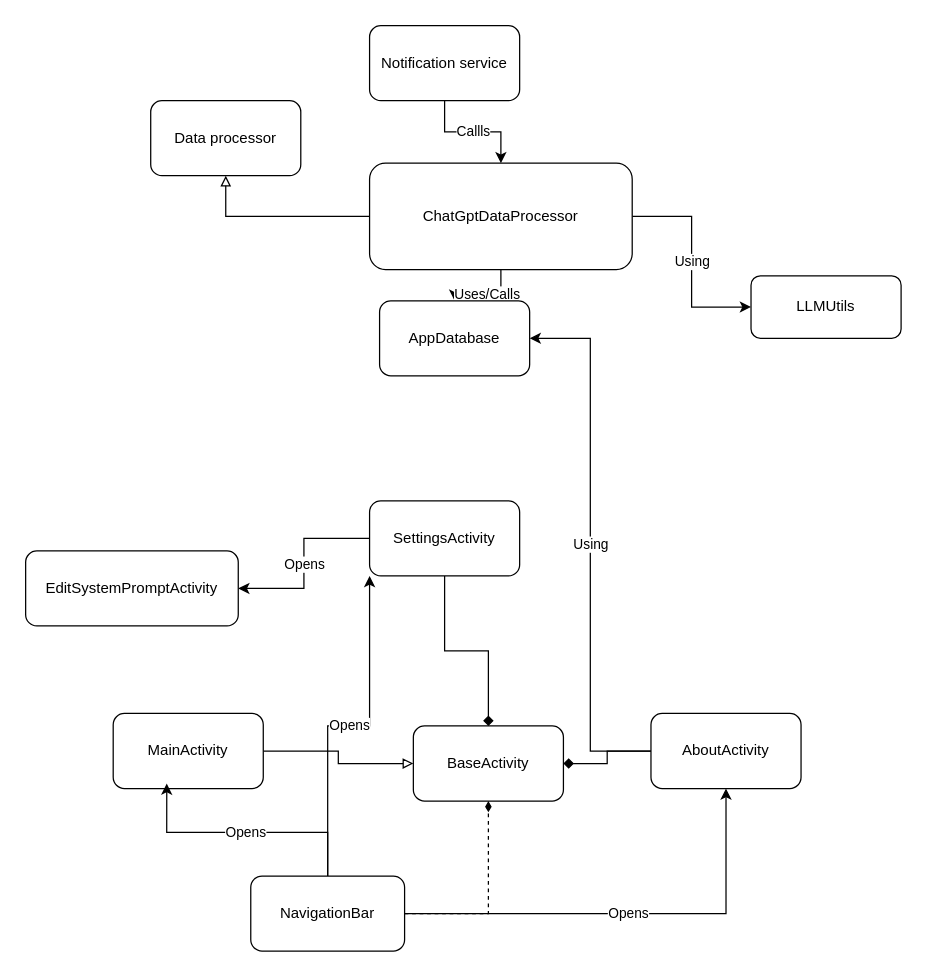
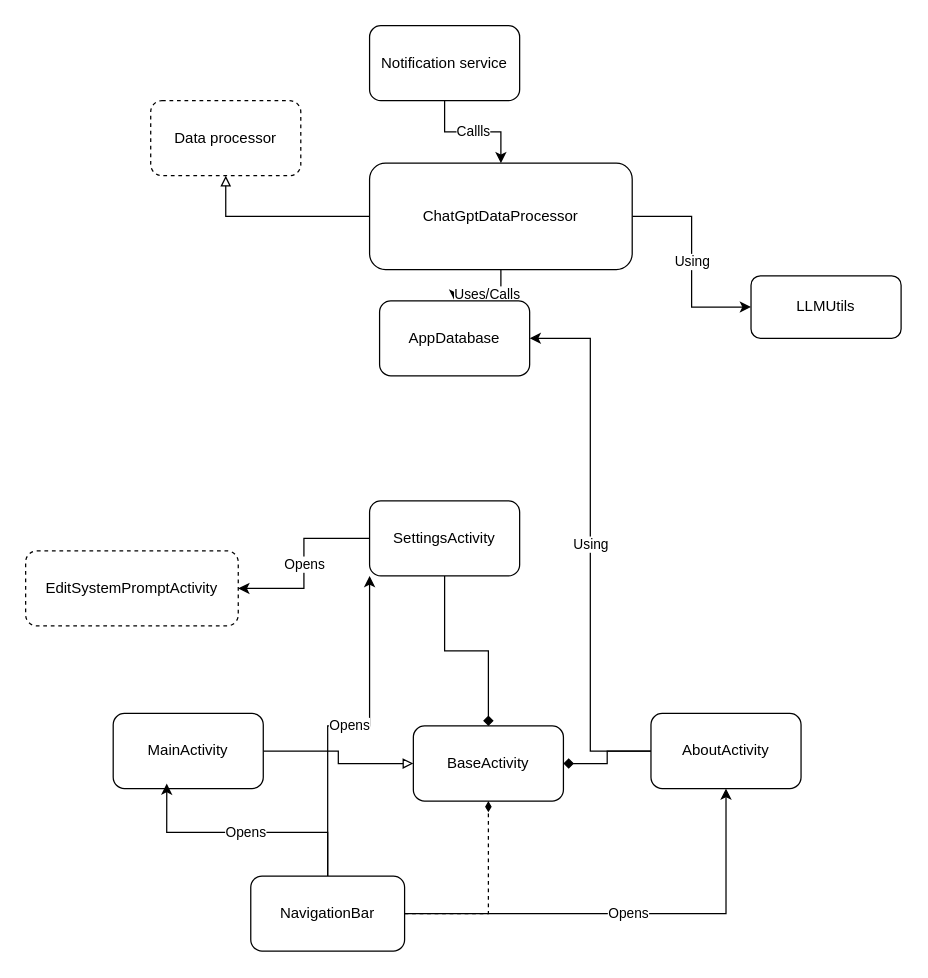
  <mxCell id="0" />
  <mxCell id="1" parent="0" />
  <mxCell id="2" value="Callls" style="edgeStyle=orthogonalEdgeStyle;rounded=0;orthogonalLoop=1;jettySize=auto;html=1;" edge="1" parent="1" source="3" target="8"><mxGeometry relative="1" as="geometry" /></mxCell>
  <mxCell id="3" value="Notification service" style="rounded=1;whiteSpace=wrap;html=1;" parent="1" vertex="1"><mxGeometry x="295" y="20" width="120" height="60" as="geometry" /></mxCell>
  <mxCell id="4" value="LLMUtils" style="rounded=1;whiteSpace=wrap;html=1;" parent="1" vertex="1"><mxGeometry x="600" y="220" width="120" height="50" as="geometry" /></mxCell>
  <mxCell id="5" style="edgeStyle=orthogonalEdgeStyle;rounded=0;orthogonalLoop=1;jettySize=auto;html=1;entryX=0.5;entryY=1;entryDx=0;entryDy=0;endArrow=block;endFill=0;" edge="1" parent="1" source="8" target="9"><mxGeometry relative="1" as="geometry" /></mxCell>
  <mxCell id="6" value="Using" style="edgeStyle=orthogonalEdgeStyle;rounded=0;orthogonalLoop=1;jettySize=auto;html=1;exitX=1;exitY=0.5;exitDx=0;exitDy=0;entryX=0;entryY=0.5;entryDx=0;entryDy=0;" edge="1" parent="1" source="8" target="4"><mxGeometry relative="1" as="geometry" /></mxCell>
  <mxCell id="7" value="Uses/Calls" style="edgeStyle=orthogonalEdgeStyle;rounded=0;orthogonalLoop=1;jettySize=auto;html=1;" edge="1" parent="1" source="8" target="10"><mxGeometry relative="1" as="geometry" /></mxCell>
  <mxCell id="8" value="ChatGptDataProcessor" style="rounded=1;whiteSpace=wrap;html=1;" vertex="1" parent="1"><mxGeometry x="295" y="130" width="210" height="85" as="geometry" /></mxCell>
- <mxCell id="9" value="Data processor" style="rounded=1;whiteSpace=wrap;html=1;" vertex="1" parent="1"><mxGeometry x="120" y="80" width="120" height="60" as="geometry" /></mxCell>
+ <mxCell id="9" value="Data processor" style="rounded=1;whiteSpace=wrap;html=1;dashed=1;" vertex="1" parent="1"><mxGeometry x="120" y="80" width="120" height="60" as="geometry" /></mxCell>
  <mxCell id="10" value="AppDatabase" style="rounded=1;whiteSpace=wrap;html=1;" vertex="1" parent="1"><mxGeometry x="303" y="240" width="120" height="60" as="geometry" /></mxCell>
  <mxCell id="11" value="BaseActivity" style="rounded=1;whiteSpace=wrap;html=1;" vertex="1" parent="1"><mxGeometry x="330" y="580" width="120" height="60" as="geometry" /></mxCell>
  <mxCell id="12" value="" style="edgeStyle=orthogonalEdgeStyle;rounded=0;orthogonalLoop=1;jettySize=auto;html=1;endArrow=diamondThin;endFill=1;dashed=1;" edge="1" parent="1" source="15" target="11"><mxGeometry relative="1" as="geometry" /></mxCell>
  <mxCell id="13" value="Opens" style="edgeStyle=orthogonalEdgeStyle;rounded=0;orthogonalLoop=1;jettySize=auto;html=1;entryX=0.5;entryY=1;entryDx=0;entryDy=0;" edge="1" parent="1" source="15" target="20"><mxGeometry relative="1" as="geometry" /></mxCell>
  <mxCell id="14" value="Opens" style="edgeStyle=orthogonalEdgeStyle;rounded=0;orthogonalLoop=1;jettySize=auto;html=1;entryX=0;entryY=1;entryDx=0;entryDy=0;" edge="1" parent="1" source="15" target="23"><mxGeometry relative="1" as="geometry" /></mxCell>
  <mxCell id="15" value="NavigationBar" style="rounded=1;whiteSpace=wrap;html=1;" vertex="1" parent="1"><mxGeometry x="200" y="700" width="123" height="60" as="geometry" /></mxCell>
  <mxCell id="16" style="edgeStyle=orthogonalEdgeStyle;rounded=0;orthogonalLoop=1;jettySize=auto;html=1;endArrow=block;endFill=0;" edge="1" parent="1" source="17" target="11"><mxGeometry relative="1" as="geometry" /></mxCell>
  <mxCell id="17" value="MainActivity" style="rounded=1;whiteSpace=wrap;html=1;" vertex="1" parent="1"><mxGeometry x="90" y="570" width="120" height="60" as="geometry" /></mxCell>
  <mxCell id="18" value="" style="edgeStyle=orthogonalEdgeStyle;rounded=0;orthogonalLoop=1;jettySize=auto;html=1;endArrow=diamond;endFill=1;" edge="1" parent="1" source="20" target="11"><mxGeometry relative="1" as="geometry" /></mxCell>
  <mxCell id="19" value="Using" style="edgeStyle=orthogonalEdgeStyle;rounded=0;orthogonalLoop=1;jettySize=auto;html=1;entryX=1;entryY=0.5;entryDx=0;entryDy=0;" edge="1" parent="1" source="20" target="10"><mxGeometry relative="1" as="geometry" /></mxCell>
  <mxCell id="20" value="AboutActivity" style="rounded=1;whiteSpace=wrap;html=1;" vertex="1" parent="1"><mxGeometry x="520" y="570" width="120" height="60" as="geometry" /></mxCell>
  <mxCell id="21" value="" style="edgeStyle=orthogonalEdgeStyle;rounded=0;orthogonalLoop=1;jettySize=auto;html=1;endArrow=diamond;endFill=1;" edge="1" parent="1" source="23" target="11"><mxGeometry relative="1" as="geometry" /></mxCell>
  <mxCell id="22" value="Opens" style="edgeStyle=orthogonalEdgeStyle;rounded=0;orthogonalLoop=1;jettySize=auto;html=1;" edge="1" parent="1" source="23" target="24"><mxGeometry relative="1" as="geometry" /></mxCell>
  <mxCell id="23" value="SettingsActivity" style="rounded=1;whiteSpace=wrap;html=1;" vertex="1" parent="1"><mxGeometry x="295" y="400" width="120" height="60" as="geometry" /></mxCell>
- <mxCell id="24" value="EditSystemPromptActivity" style="rounded=1;whiteSpace=wrap;html=1;" vertex="1" parent="1"><mxGeometry x="20" y="440" width="170" height="60" as="geometry" /></mxCell>
+ <mxCell id="24" value="EditSystemPromptActivity" style="rounded=1;whiteSpace=wrap;html=1;dashed=1;" vertex="1" parent="1"><mxGeometry x="20" y="440" width="170" height="60" as="geometry" /></mxCell>
  <mxCell id="25" value="Opens" style="edgeStyle=orthogonalEdgeStyle;rounded=0;orthogonalLoop=1;jettySize=auto;html=1;entryX=0.357;entryY=0.934;entryDx=0;entryDy=0;entryPerimeter=0;" edge="1" parent="1" source="15" target="17"><mxGeometry relative="1" as="geometry" /></mxCell>
